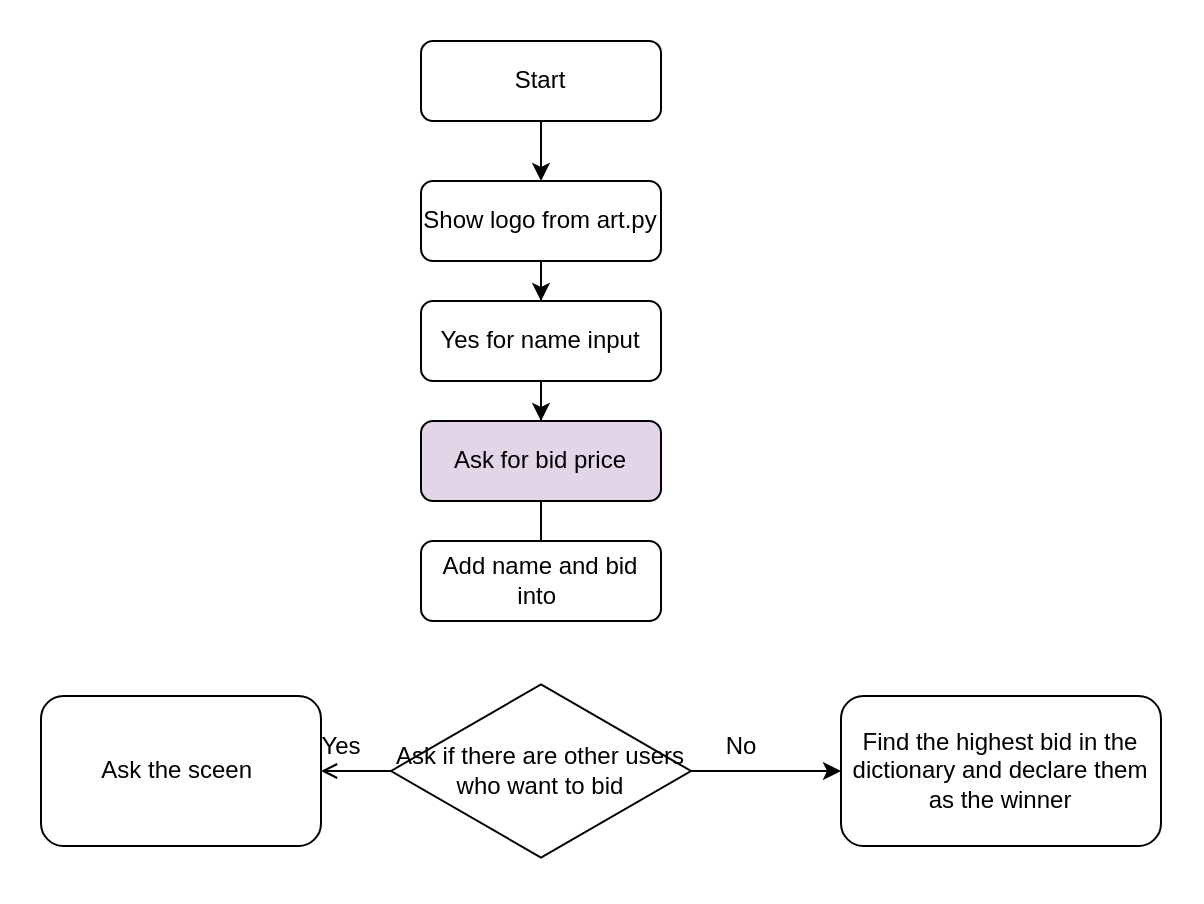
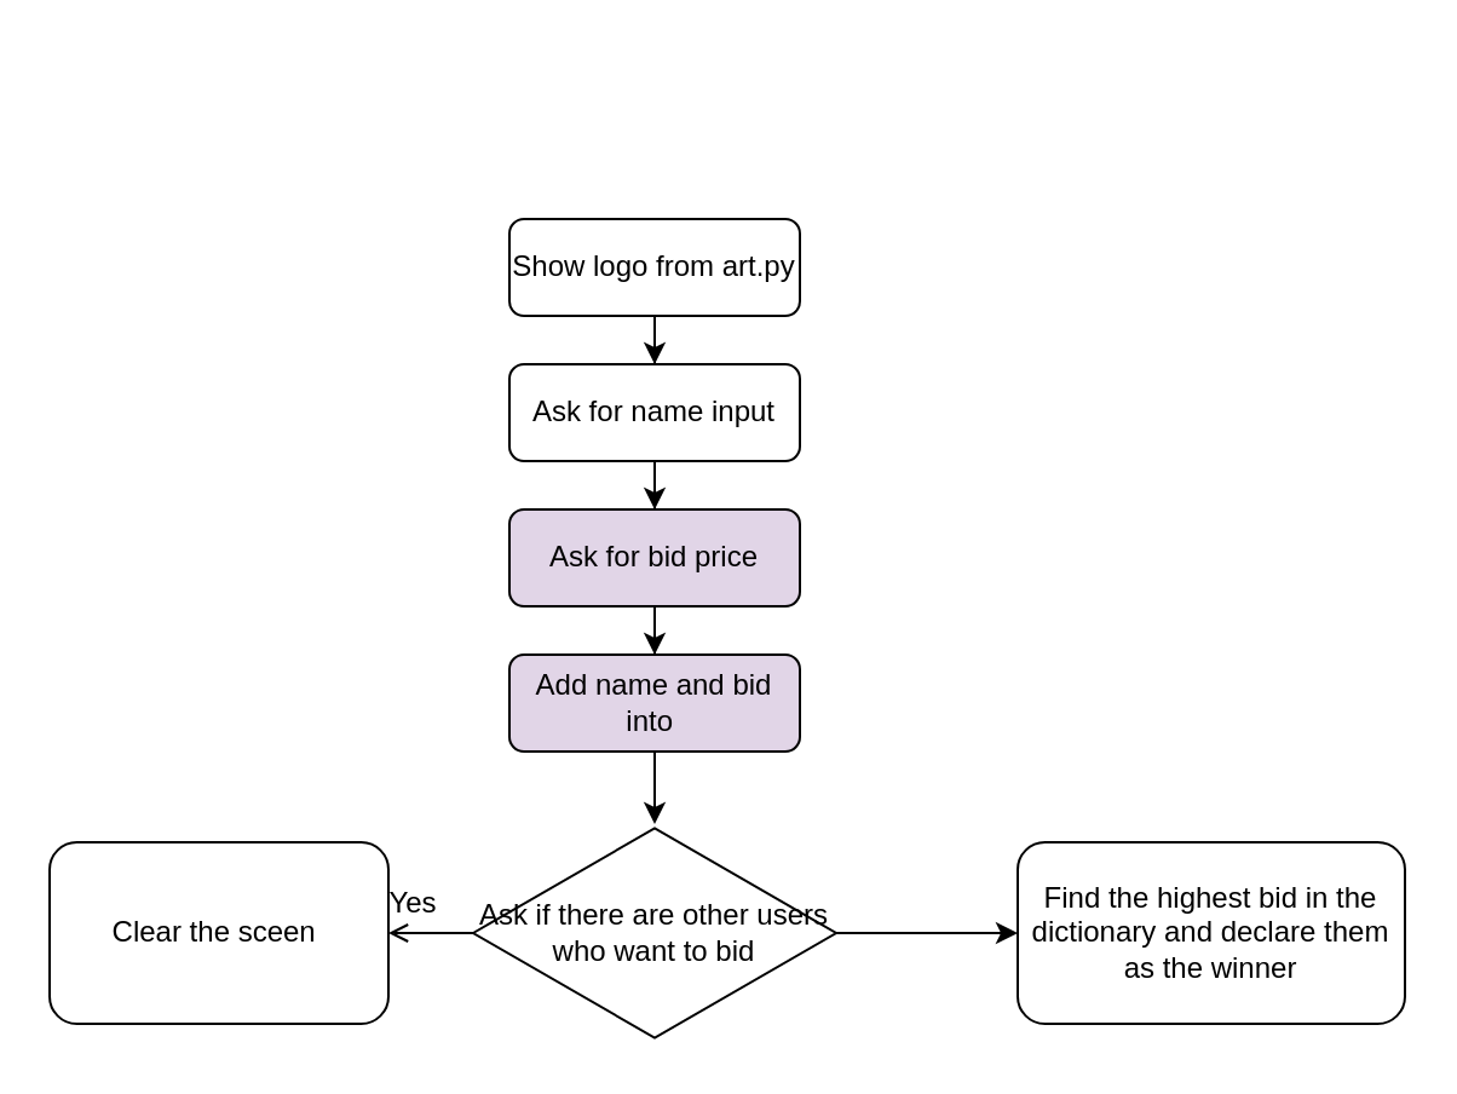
  <mxCell id="0" />
  <mxCell id="1" parent="0" />
  <mxCell id="2" value="" style="edgeStyle=orthogonalEdgeStyle;rounded=0;orthogonalLoop=1;jettySize=auto;html=1;" parent="1" source="3" target="7" edge="1"><mxGeometry relative="1" as="geometry" /></mxCell>
  <mxCell id="3" value="Show logo from art.py" style="rounded=1;whiteSpace=wrap;html=1;fontSize=12;glass=0;strokeWidth=1;shadow=0;" parent="1" vertex="1"><mxGeometry x="210" y="90" width="120" height="40" as="geometry" /></mxCell>
- <mxCell id="4" value="" style="edgeStyle=orthogonalEdgeStyle;rounded=0;orthogonalLoop=1;jettySize=auto;html=1;" parent="1" source="5" target="3" edge="1"><mxGeometry relative="1" as="geometry" /></mxCell>
- <mxCell id="5" value="Start" style="rounded=1;whiteSpace=wrap;html=1;fontSize=12;glass=0;strokeWidth=1;shadow=0;" parent="1" vertex="1"><mxGeometry x="210" y="20" width="120" height="40" as="geometry" /></mxCell>
  <mxCell id="6" value="" style="edgeStyle=orthogonalEdgeStyle;rounded=0;orthogonalLoop=1;jettySize=auto;html=1;" parent="1" source="7" target="9" edge="1"><mxGeometry relative="1" as="geometry" /></mxCell>
- <mxCell id="7" value="Yes for name input" style="rounded=1;whiteSpace=wrap;html=1;fontSize=12;glass=0;strokeWidth=1;shadow=0;" parent="1" vertex="1"><mxGeometry x="210" y="150" width="120" height="40" as="geometry" /></mxCell>
- <mxCell id="8" value="" style="edgeStyle=orthogonalEdgeStyle;rounded=0;orthogonalLoop=1;jettySize=auto;html=1;endArrow=none;" parent="1" source="9" target="11" edge="1"><mxGeometry relative="1" as="geometry" /></mxCell>
+ <mxCell id="7" value="Ask for name input" style="rounded=1;whiteSpace=wrap;html=1;fontSize=12;glass=0;strokeWidth=1;shadow=0;" parent="1" vertex="1"><mxGeometry x="210" y="150" width="120" height="40" as="geometry" /></mxCell>
+ <mxCell id="8" value="" style="edgeStyle=orthogonalEdgeStyle;rounded=0;orthogonalLoop=1;jettySize=auto;html=1;" parent="1" source="9" target="11" edge="1"><mxGeometry relative="1" as="geometry" /></mxCell>
  <mxCell id="9" value="Ask for bid price" style="rounded=1;whiteSpace=wrap;html=1;fontSize=12;glass=0;strokeWidth=1;shadow=0;fillColor=#e1d5e7;" parent="1" vertex="1"><mxGeometry x="210" y="210" width="120" height="40" as="geometry" /></mxCell>
- <mxCell id="11" value="Add name and bid into&amp;nbsp;" style="rounded=1;whiteSpace=wrap;html=1;fontSize=12;glass=0;strokeWidth=1;shadow=0;" parent="1" vertex="1"><mxGeometry x="210" y="270" width="120" height="40" as="geometry" /></mxCell>
- <mxCell id="12" value="Ask the sceen&amp;nbsp;" style="rounded=1;whiteSpace=wrap;html=1;fontSize=12;glass=0;strokeWidth=1;shadow=0;" parent="1" vertex="1"><mxGeometry x="20" y="347.5" width="140" height="75" as="geometry" /></mxCell>
+ <mxCell id="10" value="" style="edgeStyle=orthogonalEdgeStyle;rounded=0;orthogonalLoop=1;jettySize=auto;html=1;" parent="1" source="11" target="15" edge="1"><mxGeometry relative="1" as="geometry" /></mxCell>
+ <mxCell id="11" value="Add name and bid into&amp;nbsp;" style="rounded=1;whiteSpace=wrap;html=1;fontSize=12;glass=0;strokeWidth=1;shadow=0;fillColor=#e1d5e7;" parent="1" vertex="1"><mxGeometry x="210" y="270" width="120" height="40" as="geometry" /></mxCell>
+ <mxCell id="12" value="Clear the sceen&amp;nbsp;" style="rounded=1;whiteSpace=wrap;html=1;fontSize=12;glass=0;strokeWidth=1;shadow=0;" parent="1" vertex="1"><mxGeometry x="20" y="347.5" width="140" height="75" as="geometry" /></mxCell>
  <mxCell id="13" value="" style="edgeStyle=orthogonalEdgeStyle;rounded=0;orthogonalLoop=1;jettySize=auto;html=1;endArrow=open;" parent="1" source="15" target="12" edge="1"><mxGeometry relative="1" as="geometry" /></mxCell>
  <mxCell id="14" value="" style="edgeStyle=orthogonalEdgeStyle;rounded=0;orthogonalLoop=1;jettySize=auto;html=1;" parent="1" source="15" target="16" edge="1"><mxGeometry relative="1" as="geometry" /></mxCell>
  <mxCell id="15" value="Ask if there are other users who want to bid" style="html=1;whiteSpace=wrap;aspect=fixed;shape=isoRectangle;" parent="1" vertex="1"><mxGeometry x="195" y="340" width="150" height="90" as="geometry" /></mxCell>
  <mxCell id="16" value="Find the highest bid in the dictionary and declare them as the winner" style="rounded=1;whiteSpace=wrap;html=1;fontSize=12;glass=0;strokeWidth=1;shadow=0;" parent="1" vertex="1"><mxGeometry x="420" y="347.5" width="160" height="75" as="geometry" /></mxCell>
  <mxCell id="17" value="Yes" style="text;html=1;align=center;verticalAlign=middle;resizable=0;points=[];autosize=1;strokeColor=none;fillColor=none;" parent="1" vertex="1"><mxGeometry x="150" y="358" width="40" height="30" as="geometry" /></mxCell>
- <mxCell id="18" value="No" style="text;html=1;align=center;verticalAlign=middle;resizable=0;points=[];autosize=1;strokeColor=none;fillColor=none;" parent="1" vertex="1"><mxGeometry x="350" y="358" width="40" height="30" as="geometry" /></mxCell>
